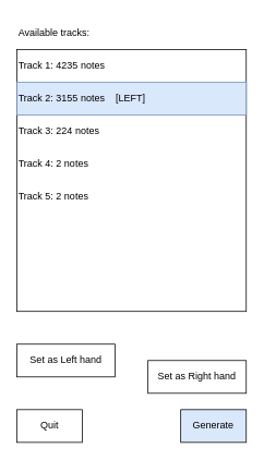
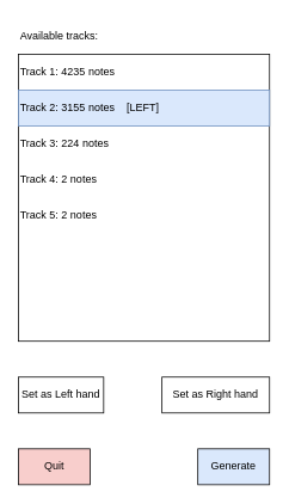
  <mxCell id="0" />
  <mxCell id="1" parent="0" />
  <mxCell id="2" value="" style="rounded=0;whiteSpace=wrap;html=1;labelBackgroundColor=none;align=left;" parent="1" vertex="1"><mxGeometry x="20" y="60" width="280" height="320" as="geometry" /></mxCell>
  <mxCell id="3" value="Available tracks:" style="text;html=1;strokeColor=none;fillColor=none;align=left;verticalAlign=middle;whiteSpace=wrap;rounded=0;expand=1;" parent="1" vertex="1"><mxGeometry x="20" y="20" width="280" height="40" as="geometry" /></mxCell>
  <mxCell id="4" value="Track 1: 4235 notes" style="text;html=1;strokeColor=none;fillColor=none;align=left;verticalAlign=middle;whiteSpace=wrap;rounded=0;" parent="1" vertex="1"><mxGeometry x="20" y="60" width="280" height="40" as="geometry" /></mxCell>
  <mxCell id="5" value="Track 2: 3155 notes&amp;nbsp; &amp;nbsp; [LEFT]" style="text;html=1;strokeColor=#6c8ebf;fillColor=#dae8fc;align=left;verticalAlign=middle;whiteSpace=wrap;rounded=0;labelBackgroundColor=none;" parent="1" vertex="1"><mxGeometry x="20" y="100" width="280" height="40" as="geometry" /></mxCell>
  <mxCell id="6" value="Track 3: 224 notes" style="text;html=1;strokeColor=none;fillColor=none;align=left;verticalAlign=middle;whiteSpace=wrap;rounded=0;" parent="1" vertex="1"><mxGeometry x="20" y="140" width="280" height="40" as="geometry" /></mxCell>
  <mxCell id="7" value="Track 4: 2 notes" style="text;html=1;strokeColor=none;fillColor=none;align=left;verticalAlign=middle;whiteSpace=wrap;rounded=0;" parent="1" vertex="1"><mxGeometry x="20" y="180" width="280" height="40" as="geometry" /></mxCell>
  <mxCell id="8" value="Track 5: 2 notes" style="text;html=1;strokeColor=none;fillColor=none;align=left;verticalAlign=middle;whiteSpace=wrap;rounded=0;" parent="1" vertex="1"><mxGeometry x="20" y="220" width="280" height="40" as="geometry" /></mxCell>
- <mxCell id="9" value="Set as Left hand" style="rounded=0;whiteSpace=wrap;html=1;labelBackgroundColor=none;align=center;" parent="1" vertex="1"><mxGeometry x="20" y="420" width="120" height="40" as="geometry" /></mxCell>
- <mxCell id="10" value="Set as Right hand" style="rounded=0;whiteSpace=wrap;html=1;labelBackgroundColor=none;align=center;" parent="1" vertex="1"><mxGeometry x="180" y="440" width="120" height="40" as="geometry" /></mxCell>
- <mxCell id="11" value="Quit" style="rounded=0;whiteSpace=wrap;html=1;labelBackgroundColor=none;align=center;" vertex="1" parent="1"><mxGeometry x="20" y="500" width="80" height="40" as="geometry" /></mxCell>
+ <mxCell id="9" value="Set as Left hand" style="rounded=0;whiteSpace=wrap;html=1;labelBackgroundColor=none;align=center;" parent="1" vertex="1"><mxGeometry x="20" y="420" width="95" height="40" as="geometry" /></mxCell>
+ <mxCell id="10" value="Set as Right hand" style="rounded=0;whiteSpace=wrap;html=1;labelBackgroundColor=none;align=center;" parent="1" vertex="1"><mxGeometry x="180" y="420" width="120" height="40" as="geometry" /></mxCell>
+ <mxCell id="11" value="Quit" style="rounded=0;whiteSpace=wrap;html=1;labelBackgroundColor=none;align=center;fillColor=#f8cecc;" vertex="1" parent="1"><mxGeometry x="20" y="500" width="80" height="40" as="geometry" /></mxCell>
  <mxCell id="12" value="Generate" style="rounded=0;whiteSpace=wrap;html=1;labelBackgroundColor=none;align=center;fillColor=#dae8fc;" vertex="1" parent="1"><mxGeometry x="220" y="500" width="80" height="40" as="geometry" /></mxCell>
